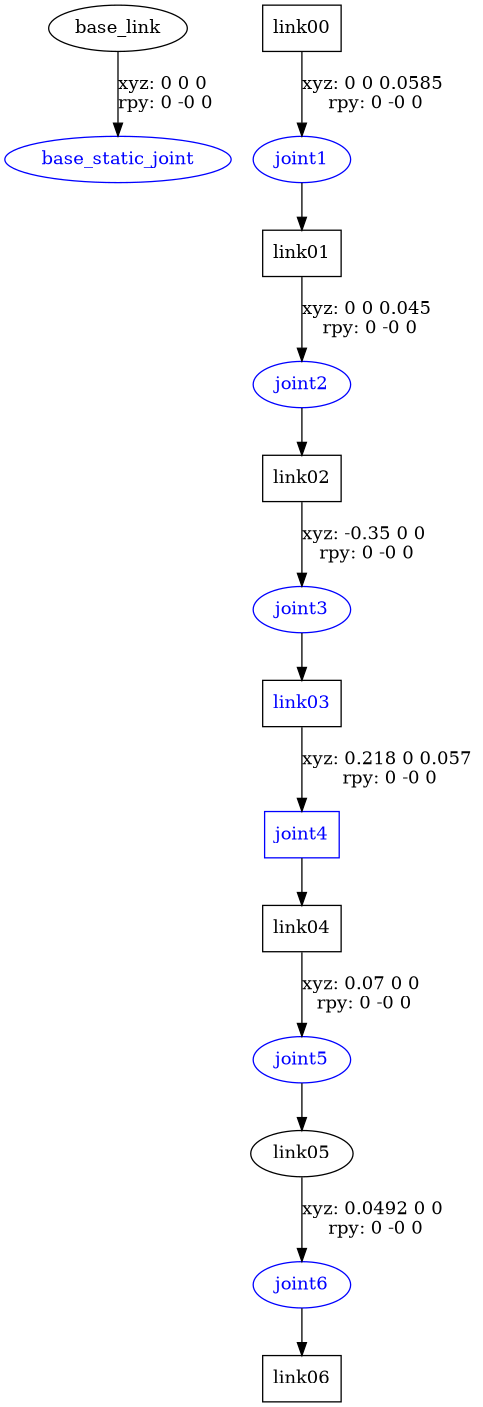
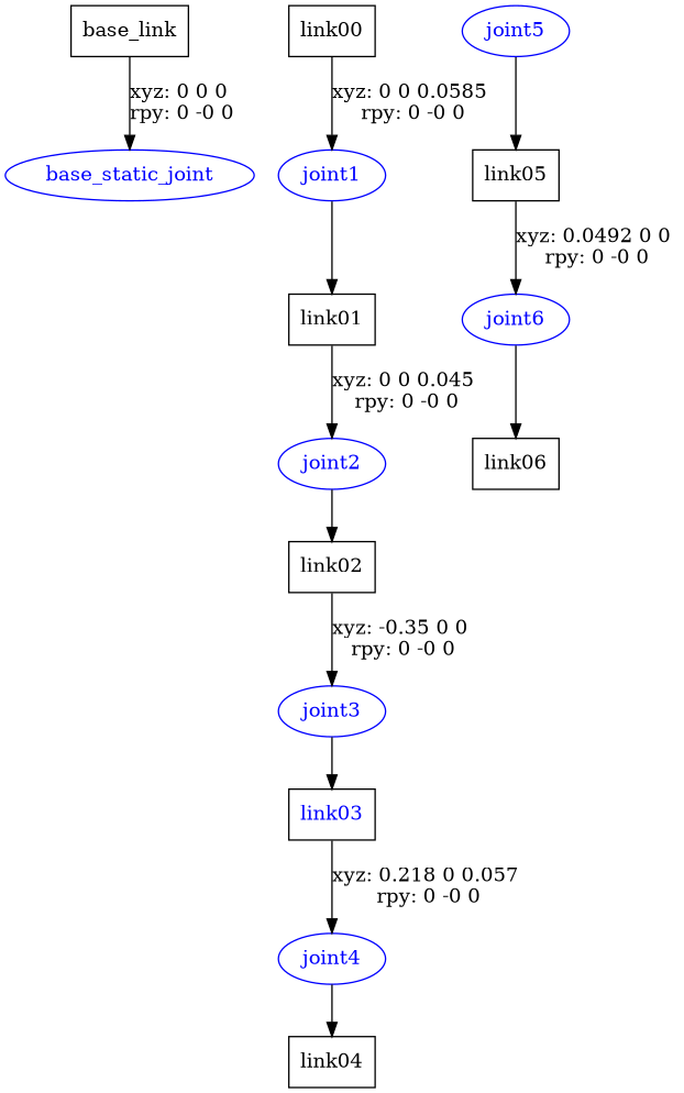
  digraph {
    node [shape=box fontcolor=blue]
-   n1 [label=base_link shape=ellipse fontcolor=""]
+   n1 [label=base_link fontcolor=""]
    base_static_joint [color=blue shape=ellipse]
    n3 [label=link00 fontcolor=""]
    joint1 [color=blue shape=ellipse]
    n5 [label=link01 fontcolor=""]
    joint2 [color=blue shape=ellipse]
    n7 [label=link02 fontcolor=""]
    joint3 [color=blue shape=ellipse]
    n9 [label=link03]
-   joint4 [color=blue]
+   joint4 [color=blue shape=ellipse]
    n11 [label=link04 fontcolor=""]
    joint5 [color=blue shape=ellipse]
-   n13 [label=link05 shape=ellipse fontcolor=""]
+   n13 [label=link05 fontcolor=""]
    joint6 [color=blue shape=ellipse]
    n15 [label=link06 fontcolor=""]
    n1 -> base_static_joint [label="xyz: 0 0 0 \nrpy: 0 -0 0"]
    n3 -> joint1 [label="xyz: 0 0 0.0585 \nrpy: 0 -0 0"]
    joint1 -> n5
    n5 -> joint2 [label="xyz: 0 0 0.045 \nrpy: 0 -0 0"]
    joint2 -> n7
    n7 -> joint3 [label="xyz: -0.35 0 0 \nrpy: 0 -0 0"]
    joint3 -> n9
    n9 -> joint4 [label="xyz: 0.218 0 0.057 \nrpy: 0 -0 0"]
    joint4 -> n11
-   n11 -> joint5 [label="xyz: 0.07 0 0 \nrpy: 0 -0 0"]
    joint5 -> n13
    n13 -> joint6 [label="xyz: 0.0492 0 0 \nrpy: 0 -0 0"]
    joint6 -> n15
  }
